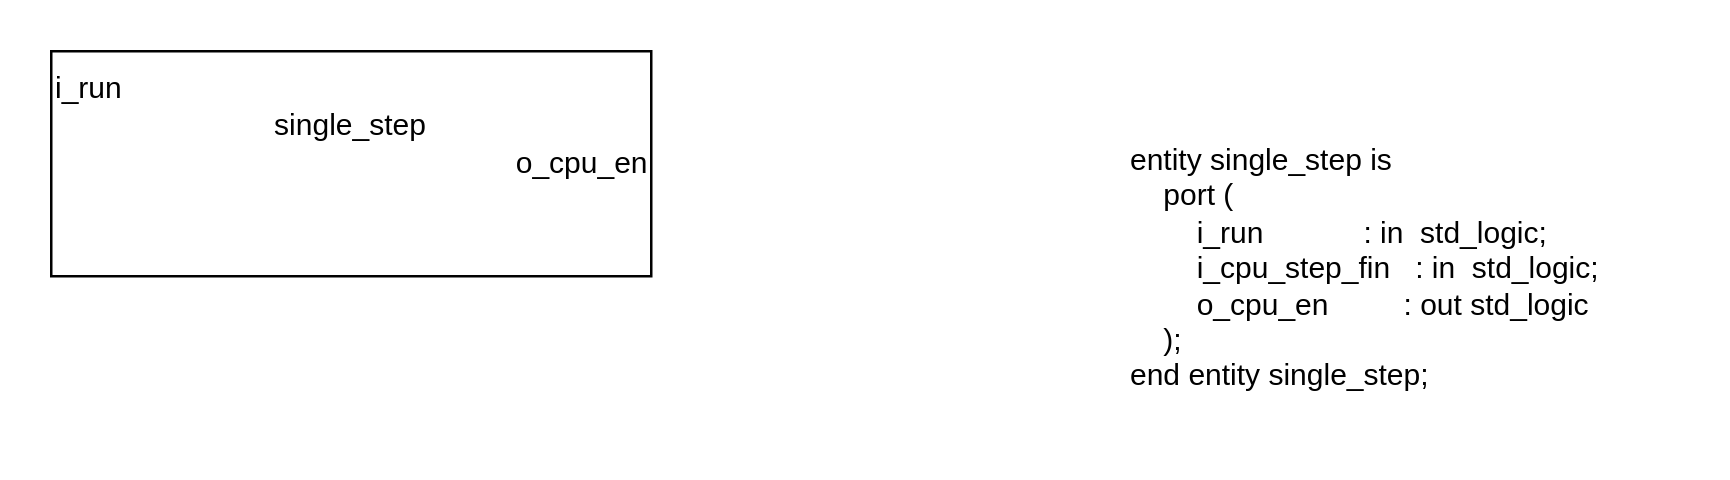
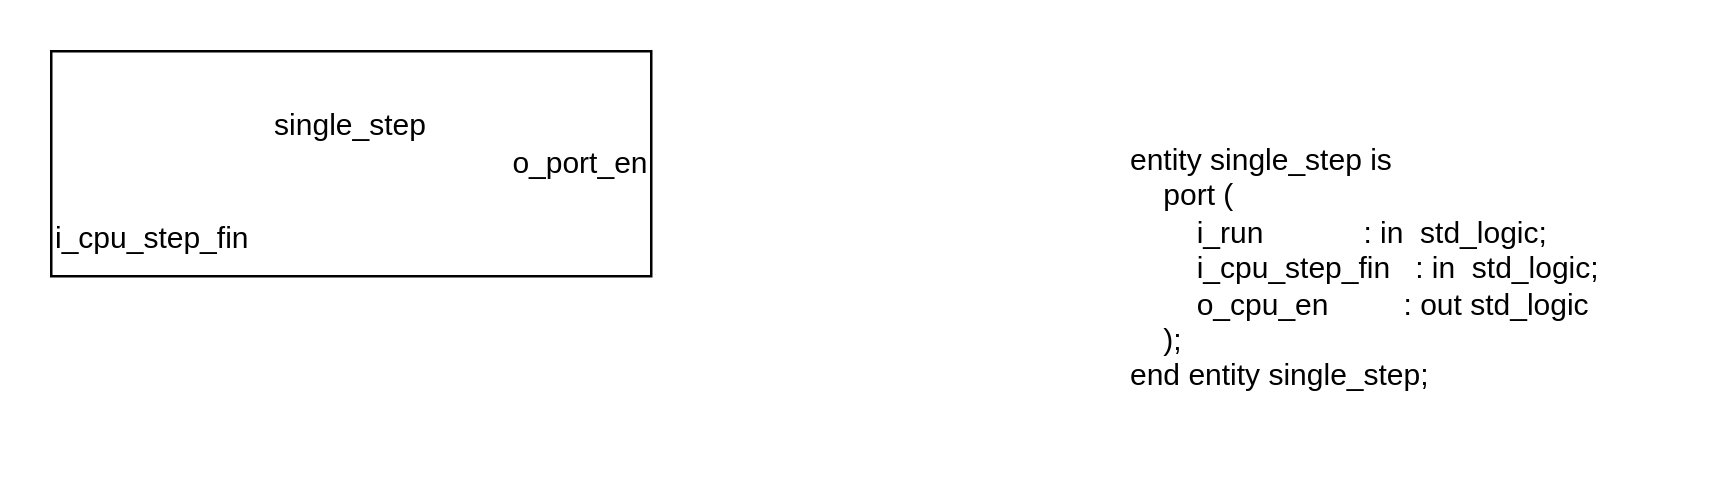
  <mxCell id="0" />
  <mxCell id="1" parent="0" />
  <mxCell id="2" value="entity single_step is&#10;    port (&#10;        i_run            : in  std_logic;&#10;        i_cpu_step_fin   : in  std_logic;&#10;        o_cpu_en         : out std_logic&#10;    );&#10;end entity single_step;" style="text;whiteSpace=wrap;html=1;" vertex="1" parent="1"><mxGeometry x="450" y="50" width="220" height="120" as="geometry" /></mxCell>
  <mxCell id="3" value="" style="rounded=0;whiteSpace=wrap;html=1;" vertex="1" parent="1"><mxGeometry width="240" height="90" as="geometry" x="20" y="20" /></mxCell>
- <mxCell id="4" value="i_run" style="text;html=1;align=left;verticalAlign=middle;resizable=0;points=[];autosize=1;strokeColor=none;fillColor=none;" vertex="1" parent="1"><mxGeometry width="50" height="30" as="geometry" x="20" y="20" /></mxCell>
- <mxCell id="6" value="o_cpu_en" style="text;html=1;align=right;verticalAlign=middle;resizable=0;points=[];autosize=1;strokeColor=none;fillColor=none;" vertex="1" parent="1"><mxGeometry x="180" y="50" width="80" height="30" as="geometry" /></mxCell>
+ <mxCell id="5" value="i_cpu_step_fin" style="text;html=1;align=left;verticalAlign=middle;resizable=0;points=[];autosize=1;strokeColor=none;fillColor=none;" vertex="1" parent="1"><mxGeometry y="80" width="100" height="30" as="geometry" x="20" /></mxCell>
+ <mxCell id="6" value="o_port_en" style="text;html=1;align=right;verticalAlign=middle;resizable=0;points=[];autosize=1;strokeColor=none;fillColor=none;" vertex="1" parent="1"><mxGeometry x="180" y="50" width="80" height="30" as="geometry" /></mxCell>
  <mxCell id="7" value="single_step" style="text;html=1;strokeColor=none;fillColor=none;align=center;verticalAlign=middle;whiteSpace=wrap;rounded=0;" vertex="1" parent="1"><mxGeometry x="110" y="35" width="60" height="30" as="geometry" /></mxCell>
